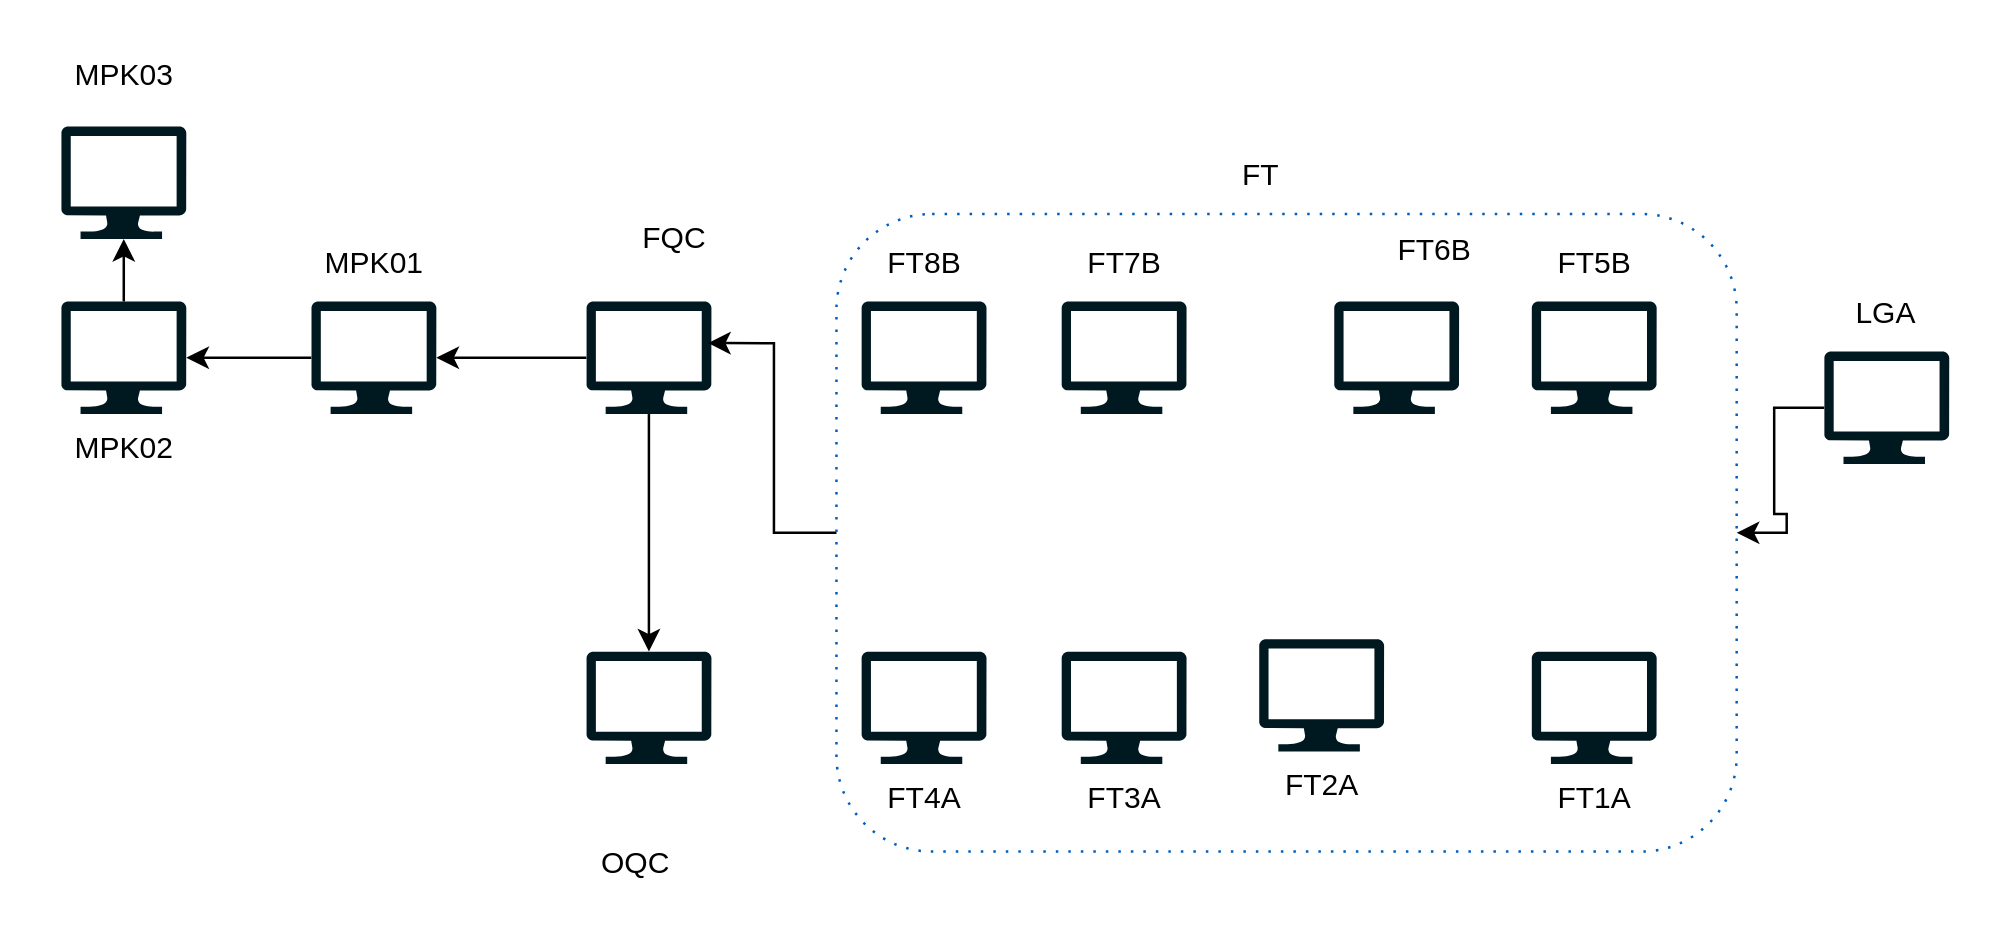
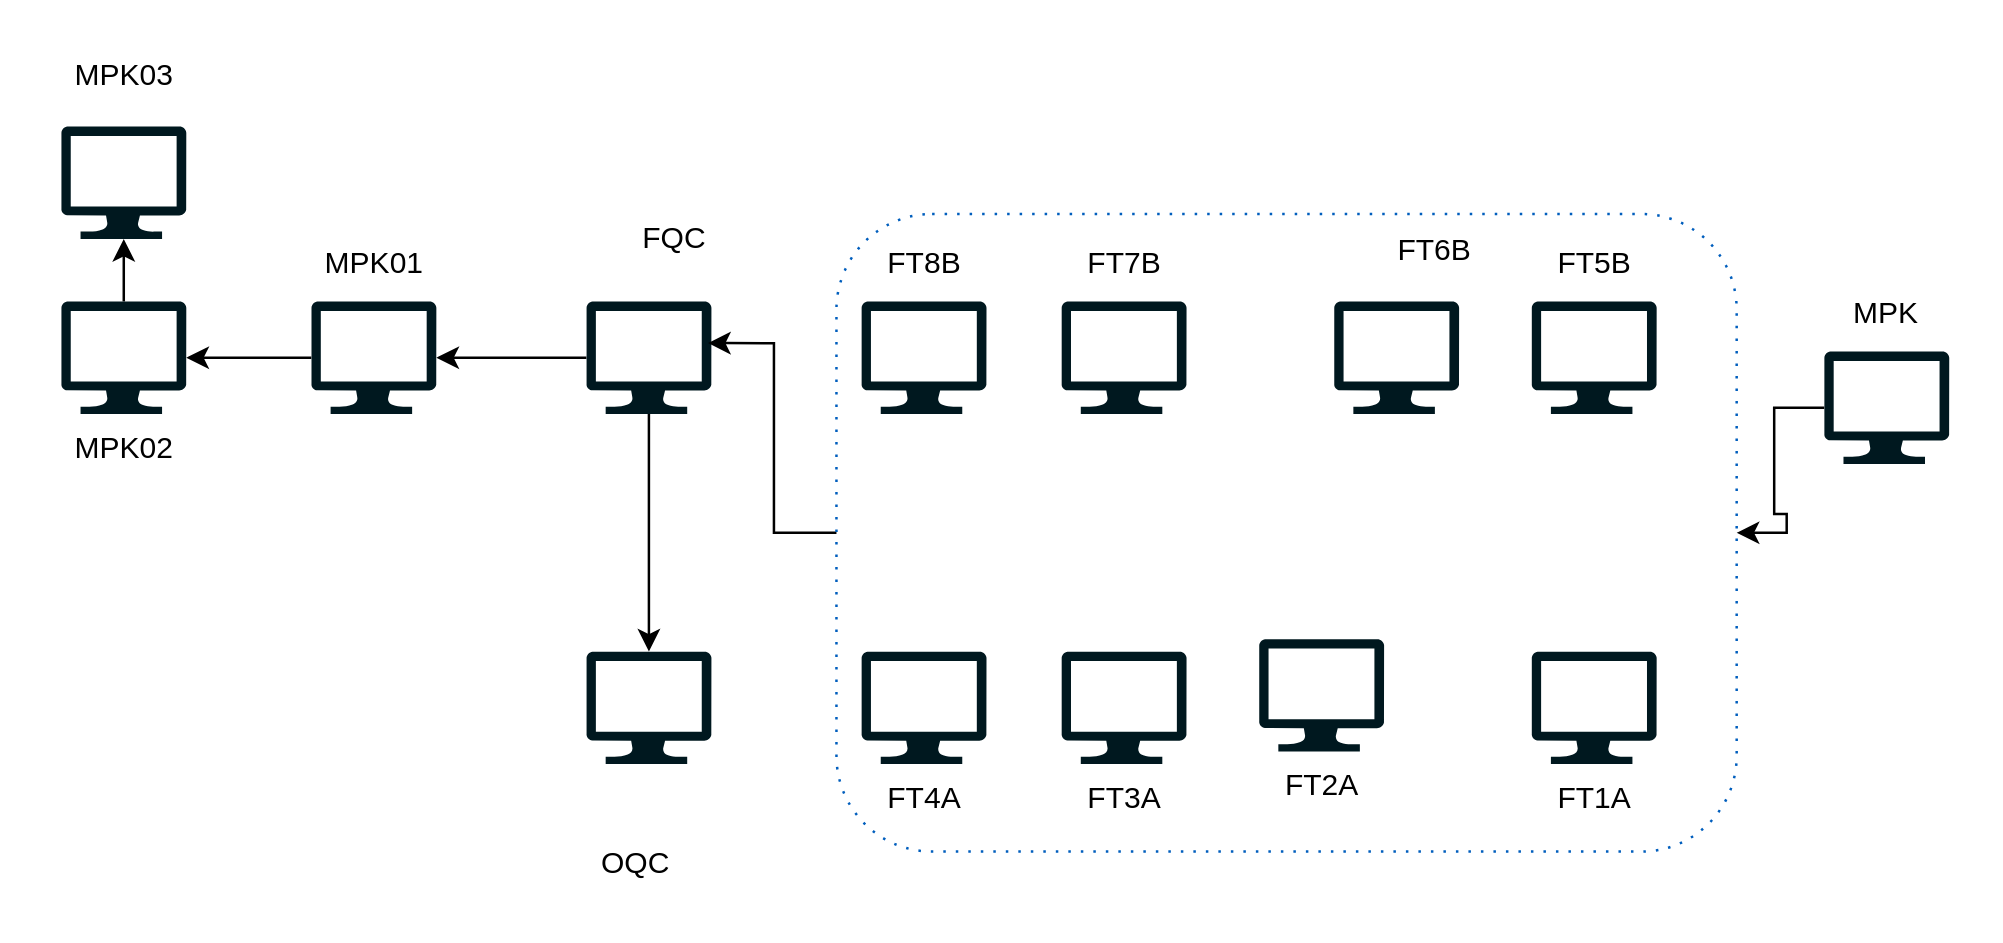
  <mxCell id="0" />
  <mxCell id="1" parent="0" />
  <mxCell id="2" value="" style="verticalLabelPosition=bottom;html=1;verticalAlign=top;align=center;strokeColor=none;fillColor=#00181F;shape=mxgraph.azure.computer;pointerEvents=1;" vertex="1" parent="1"><mxGeometry x="612" y="120" width="50" height="45" as="geometry" /></mxCell>
  <mxCell id="3" style="edgeStyle=orthogonalEdgeStyle;rounded=0;orthogonalLoop=1;jettySize=auto;html=1;entryX=1;entryY=0.5;entryDx=0;entryDy=0;" edge="1" parent="1" source="4" target="31"><mxGeometry relative="1" as="geometry" /></mxCell>
  <mxCell id="4" value="" style="verticalLabelPosition=bottom;html=1;verticalAlign=top;align=center;strokeColor=none;fillColor=#00181F;shape=mxgraph.azure.computer;pointerEvents=1;" vertex="1" parent="1"><mxGeometry x="729" y="140" width="50" height="45" as="geometry" /></mxCell>
  <mxCell id="5" value="" style="verticalLabelPosition=bottom;html=1;verticalAlign=top;align=center;strokeColor=none;fillColor=#00181F;shape=mxgraph.azure.computer;pointerEvents=1;" vertex="1" parent="1"><mxGeometry x="533" y="120" width="50" height="45" as="geometry" /></mxCell>
  <mxCell id="6" value="" style="verticalLabelPosition=bottom;html=1;verticalAlign=top;align=center;strokeColor=none;fillColor=#00181F;shape=mxgraph.azure.computer;pointerEvents=1;" vertex="1" parent="1"><mxGeometry x="424" y="120" width="50" height="45" as="geometry" /></mxCell>
  <mxCell id="7" value="" style="verticalLabelPosition=bottom;html=1;verticalAlign=top;align=center;strokeColor=none;fillColor=#00181F;shape=mxgraph.azure.computer;pointerEvents=1;" vertex="1" parent="1"><mxGeometry x="344" y="120" width="50" height="45" as="geometry" /></mxCell>
  <mxCell id="8" value="" style="verticalLabelPosition=bottom;html=1;verticalAlign=top;align=center;strokeColor=none;fillColor=#00181F;shape=mxgraph.azure.computer;pointerEvents=1;" vertex="1" parent="1"><mxGeometry x="24" y="50" width="50" height="45" as="geometry" /></mxCell>
  <mxCell id="9" style="edgeStyle=orthogonalEdgeStyle;rounded=0;orthogonalLoop=1;jettySize=auto;html=1;" edge="1" parent="1" source="10" target="8"><mxGeometry relative="1" as="geometry" /></mxCell>
  <mxCell id="10" value="MPK02" style="verticalLabelPosition=bottom;html=1;verticalAlign=top;align=center;strokeColor=none;fillColor=#00181F;shape=mxgraph.azure.computer;pointerEvents=1;" vertex="1" parent="1"><mxGeometry x="24" y="120" width="50" height="45" as="geometry" /></mxCell>
  <mxCell id="11" value="FT1A" style="verticalLabelPosition=bottom;html=1;verticalAlign=top;align=center;strokeColor=none;fillColor=#00181F;shape=mxgraph.azure.computer;pointerEvents=1;" vertex="1" parent="1"><mxGeometry x="612" y="260" width="50" height="45" as="geometry" /></mxCell>
  <mxCell id="12" value="FT2A" style="verticalLabelPosition=bottom;html=1;verticalAlign=top;align=center;strokeColor=none;fillColor=#00181F;shape=mxgraph.azure.computer;pointerEvents=1;" vertex="1" parent="1"><mxGeometry x="503" y="255" width="50" height="45" as="geometry" /></mxCell>
  <mxCell id="13" value="FT3A" style="verticalLabelPosition=bottom;html=1;verticalAlign=top;align=center;strokeColor=none;fillColor=#00181F;shape=mxgraph.azure.computer;pointerEvents=1;" vertex="1" parent="1"><mxGeometry x="424" y="260" width="50" height="45" as="geometry" /></mxCell>
  <mxCell id="14" value="FT4A" style="verticalLabelPosition=bottom;html=1;verticalAlign=top;align=center;strokeColor=none;fillColor=#00181F;shape=mxgraph.azure.computer;pointerEvents=1;" vertex="1" parent="1"><mxGeometry x="344" y="260" width="50" height="45" as="geometry" /></mxCell>
  <mxCell id="15" value="" style="edgeStyle=orthogonalEdgeStyle;rounded=0;orthogonalLoop=1;jettySize=auto;html=1;" edge="1" parent="1" source="17" target="19"><mxGeometry relative="1" as="geometry" /></mxCell>
  <mxCell id="16" style="edgeStyle=orthogonalEdgeStyle;rounded=0;orthogonalLoop=1;jettySize=auto;html=1;" edge="1" parent="1" source="17" target="20"><mxGeometry relative="1" as="geometry" /></mxCell>
  <mxCell id="17" value="" style="verticalLabelPosition=bottom;html=1;verticalAlign=top;align=center;strokeColor=none;fillColor=#00181F;shape=mxgraph.azure.computer;pointerEvents=1;" vertex="1" parent="1"><mxGeometry x="234" y="120" width="50" height="45" as="geometry" /></mxCell>
  <mxCell id="18" style="edgeStyle=orthogonalEdgeStyle;rounded=0;orthogonalLoop=1;jettySize=auto;html=1;" edge="1" parent="1" source="19" target="10"><mxGeometry relative="1" as="geometry" /></mxCell>
  <mxCell id="19" value="" style="verticalLabelPosition=bottom;html=1;verticalAlign=top;align=center;strokeColor=none;fillColor=#00181F;shape=mxgraph.azure.computer;pointerEvents=1;" vertex="1" parent="1"><mxGeometry x="124" y="120" width="50" height="45" as="geometry" /></mxCell>
  <mxCell id="20" value="" style="verticalLabelPosition=bottom;html=1;verticalAlign=top;align=center;strokeColor=none;fillColor=#00181F;shape=mxgraph.azure.computer;pointerEvents=1;" vertex="1" parent="1"><mxGeometry x="234" y="260" width="50" height="45" as="geometry" /></mxCell>
- <mxCell id="21" value="LGA" style="text;html=1;strokeColor=none;fillColor=none;align=center;verticalAlign=middle;whiteSpace=wrap;rounded=0;" vertex="1" parent="1"><mxGeometry x="734" y="115" width="40" height="20" as="geometry" /></mxCell>
+ <mxCell id="21" value="MPK" style="text;html=1;strokeColor=none;fillColor=none;align=center;verticalAlign=middle;whiteSpace=wrap;rounded=0;" vertex="1" parent="1"><mxGeometry x="734" y="115" width="40" height="20" as="geometry" /></mxCell>
  <mxCell id="22" value="OQC" style="text;html=1;strokeColor=none;fillColor=none;align=center;verticalAlign=middle;whiteSpace=wrap;rounded=0;" vertex="1" parent="1"><mxGeometry x="234" y="335" width="40" height="20" as="geometry" /></mxCell>
  <mxCell id="23" value="FT5B" style="text;html=1;strokeColor=none;fillColor=none;align=center;verticalAlign=middle;whiteSpace=wrap;rounded=0;" vertex="1" parent="1"><mxGeometry x="608.5" y="95" width="57" height="20" as="geometry" /></mxCell>
  <mxCell id="24" value="FT6B" style="text;html=1;strokeColor=none;fillColor=none;align=center;verticalAlign=middle;whiteSpace=wrap;rounded=0;" vertex="1" parent="1"><mxGeometry x="544.5" y="90" width="57" height="20" as="geometry" /></mxCell>
  <mxCell id="25" value="FT7B" style="text;html=1;strokeColor=none;fillColor=none;align=center;verticalAlign=middle;whiteSpace=wrap;rounded=0;" vertex="1" parent="1"><mxGeometry x="420.5" y="95" width="57" height="20" as="geometry" /></mxCell>
  <mxCell id="26" value="FT8B" style="text;html=1;strokeColor=none;fillColor=none;align=center;verticalAlign=middle;whiteSpace=wrap;rounded=0;" vertex="1" parent="1"><mxGeometry x="340.5" y="95" width="57" height="20" as="geometry" /></mxCell>
  <mxCell id="27" value="FQC" style="text;html=1;strokeColor=none;fillColor=none;align=center;verticalAlign=middle;whiteSpace=wrap;rounded=0;" vertex="1" parent="1"><mxGeometry x="240.5" y="85" width="57" height="20" as="geometry" /></mxCell>
  <mxCell id="28" value="MPK01" style="text;html=1;strokeColor=none;fillColor=none;align=center;verticalAlign=middle;whiteSpace=wrap;rounded=0;" vertex="1" parent="1"><mxGeometry x="120.5" y="95" width="57" height="20" as="geometry" /></mxCell>
  <mxCell id="29" value="MPK03" style="text;html=1;strokeColor=none;fillColor=none;align=center;verticalAlign=middle;whiteSpace=wrap;rounded=0;" vertex="1" parent="1"><mxGeometry x="20.5" width="57" height="20" as="geometry" y="20" /></mxCell>
  <mxCell id="30" style="edgeStyle=orthogonalEdgeStyle;rounded=0;orthogonalLoop=1;jettySize=auto;html=1;entryX=0.973;entryY=0.37;entryDx=0;entryDy=0;entryPerimeter=0;" edge="1" parent="1" source="31" target="17"><mxGeometry relative="1" as="geometry" /></mxCell>
  <mxCell id="31" value="" style="shape=ext;rounded=1;html=1;whiteSpace=wrap;dashed=1;dashPattern=1 4;fillColor=none;strokeColor=#005EBD;" vertex="1" parent="1"><mxGeometry x="334" y="85" width="360" height="255" as="geometry" /></mxCell>
- <mxCell id="32" value="FT" style="text;html=1;strokeColor=none;fillColor=none;align=center;verticalAlign=middle;whiteSpace=wrap;rounded=0;" vertex="1" parent="1"><mxGeometry x="484" y="60" width="40" height="20" as="geometry" /></mxCell>
